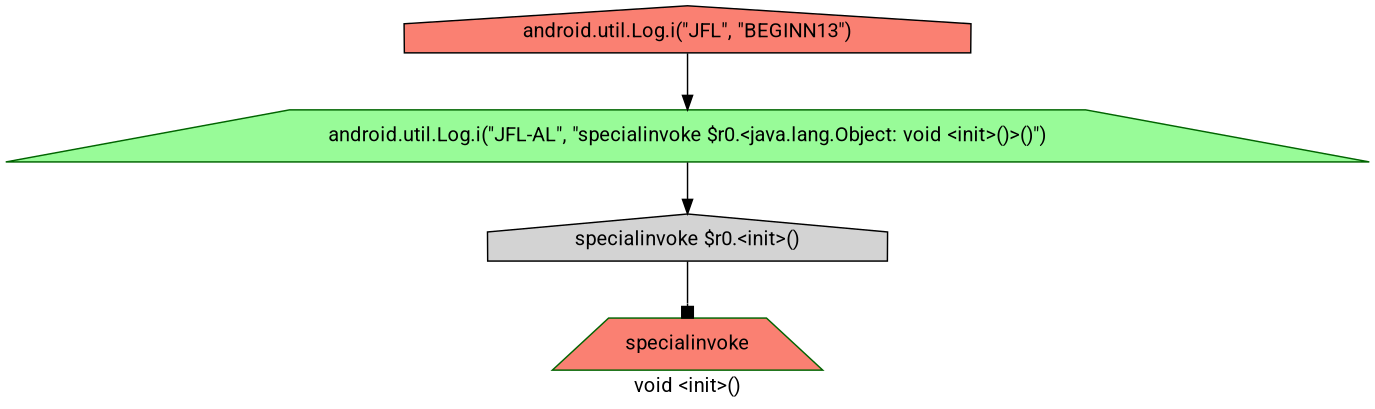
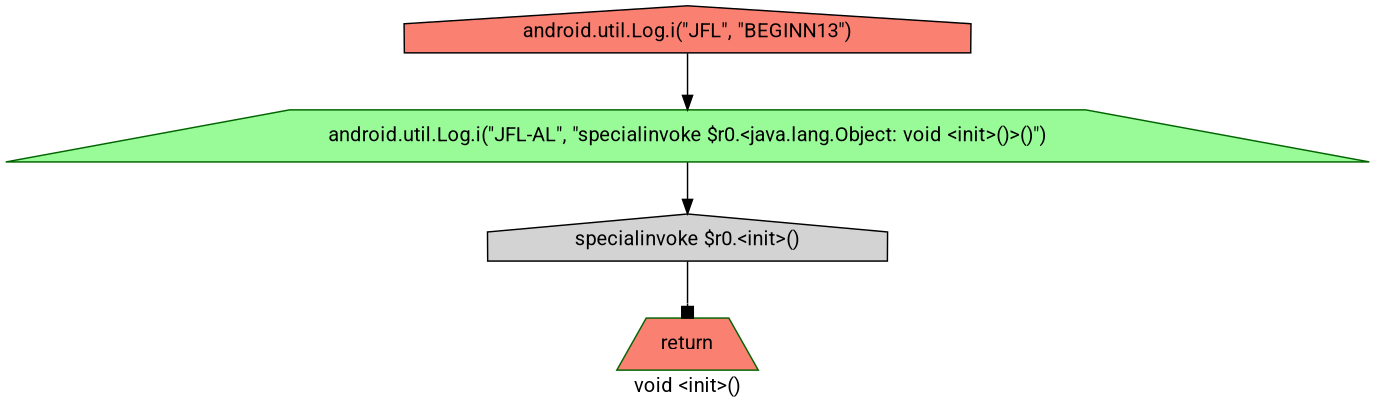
  digraph {
    fontname=Roboto
    label="void <init>()"
    node [color=black fillcolor=salmon fontname=Roboto invoke_real="<android.util.Log: int i(java.lang.String,java.lang.String)>" invoke_target="<android.util.Log: int i(java.lang.String,java.lang.String)>" method=23440 shape=house style=filled]
    edge [arrowhead=normal fontname=Roboto]
    n1 [label="android.util.Log.i(\"JFL\", \"BEGINN13\")"]
    n2 [color=darkgreen fillcolor=palegreen label="android.util.Log.i(\"JFL-AL\", \"specialinvoke $r0.<java.lang.Object: void <init>()>()\")" shape=trapezium]
    n3 [fillcolor=lightgrey invoke_real="<java.lang.Object: void <init>()>" invoke_target="<java.lang.Object: void <init>()>" label="specialinvoke $r0.<init>()"]
-   n4 [color=darkgreen label=specialinvoke shape=trapezium invoke_real="" invoke_target=""]
+   n4 [color=darkgreen label=return shape=trapezium invoke_real="" invoke_target=""]
    n1 -> n2
    n2 -> n3
    n3 -> n4 [arrowhead=box]
  }
